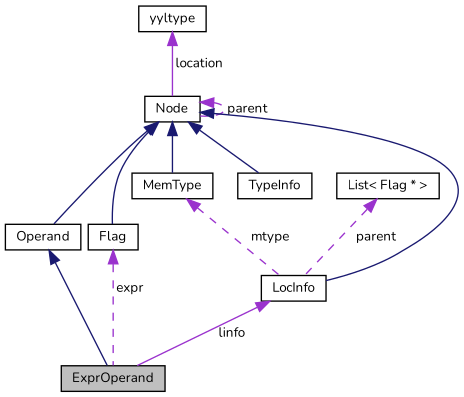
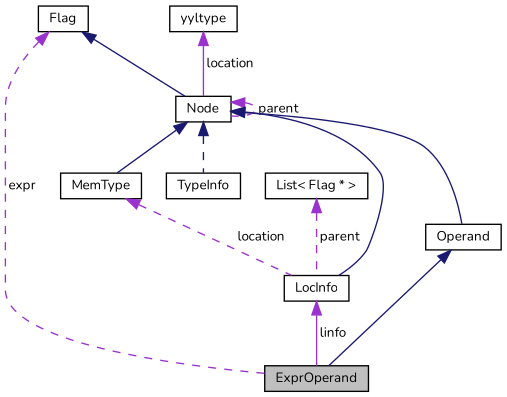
  digraph {
    fontname=Nunito
    node [color=black fillcolor=white fontname=Nunito fontsize=10 shape=record style=filled]
    edge [color=midnightblue dir=back fontname=Nunito fontsize=10 labelfontname=Helvetica labelfontsize=10 style=solid]
    n1 [fillcolor=grey75 fontcolor=black height=0.2 label=ExprOperand width=0.4]
    n2 [height=0.2 label=Operand width=0.4]
    n3 [height=0.2 label="Node" width=0.4]
    n4 [height=0.2 label=Flag width=0.4]
    n5 [height=0.2 label=TypeInfo width=0.4]
    n6 [height=0.2 label=LocInfo width=0.4]
    n7 [height=0.2 label=MemType width=0.4]
    n8 [height=0.2 label=yyltype width=0.4]
    n9 [height=0.2 label="List\< Flag * \>" width=0.4]
    n2 -> n1
    n3 -> n2
    n3 -> n3 [color=darkorchid3 label=" parent" style=dashed]
-   n3 -> n4
-   n3 -> n5
+   n4 -> n3
+   n3 -> n5 [style=dashed]
    n3 -> n6
    n3 -> n7
    n4 -> n1 [color=darkorchid3 label=" expr" style=dashed]
    n6 -> n1 [color=darkorchid3 label=" linfo"]
-   n7 -> n6 [color=darkorchid3 label=" mtype" style=dashed]
+   n7 -> n6 [color=darkorchid3 label=" location" style=dashed]
    n8 -> n3 [color=darkorchid3 label=" location"]
    n9 -> n6 [color=darkorchid3 label=" parent" style=dashed]
  }
